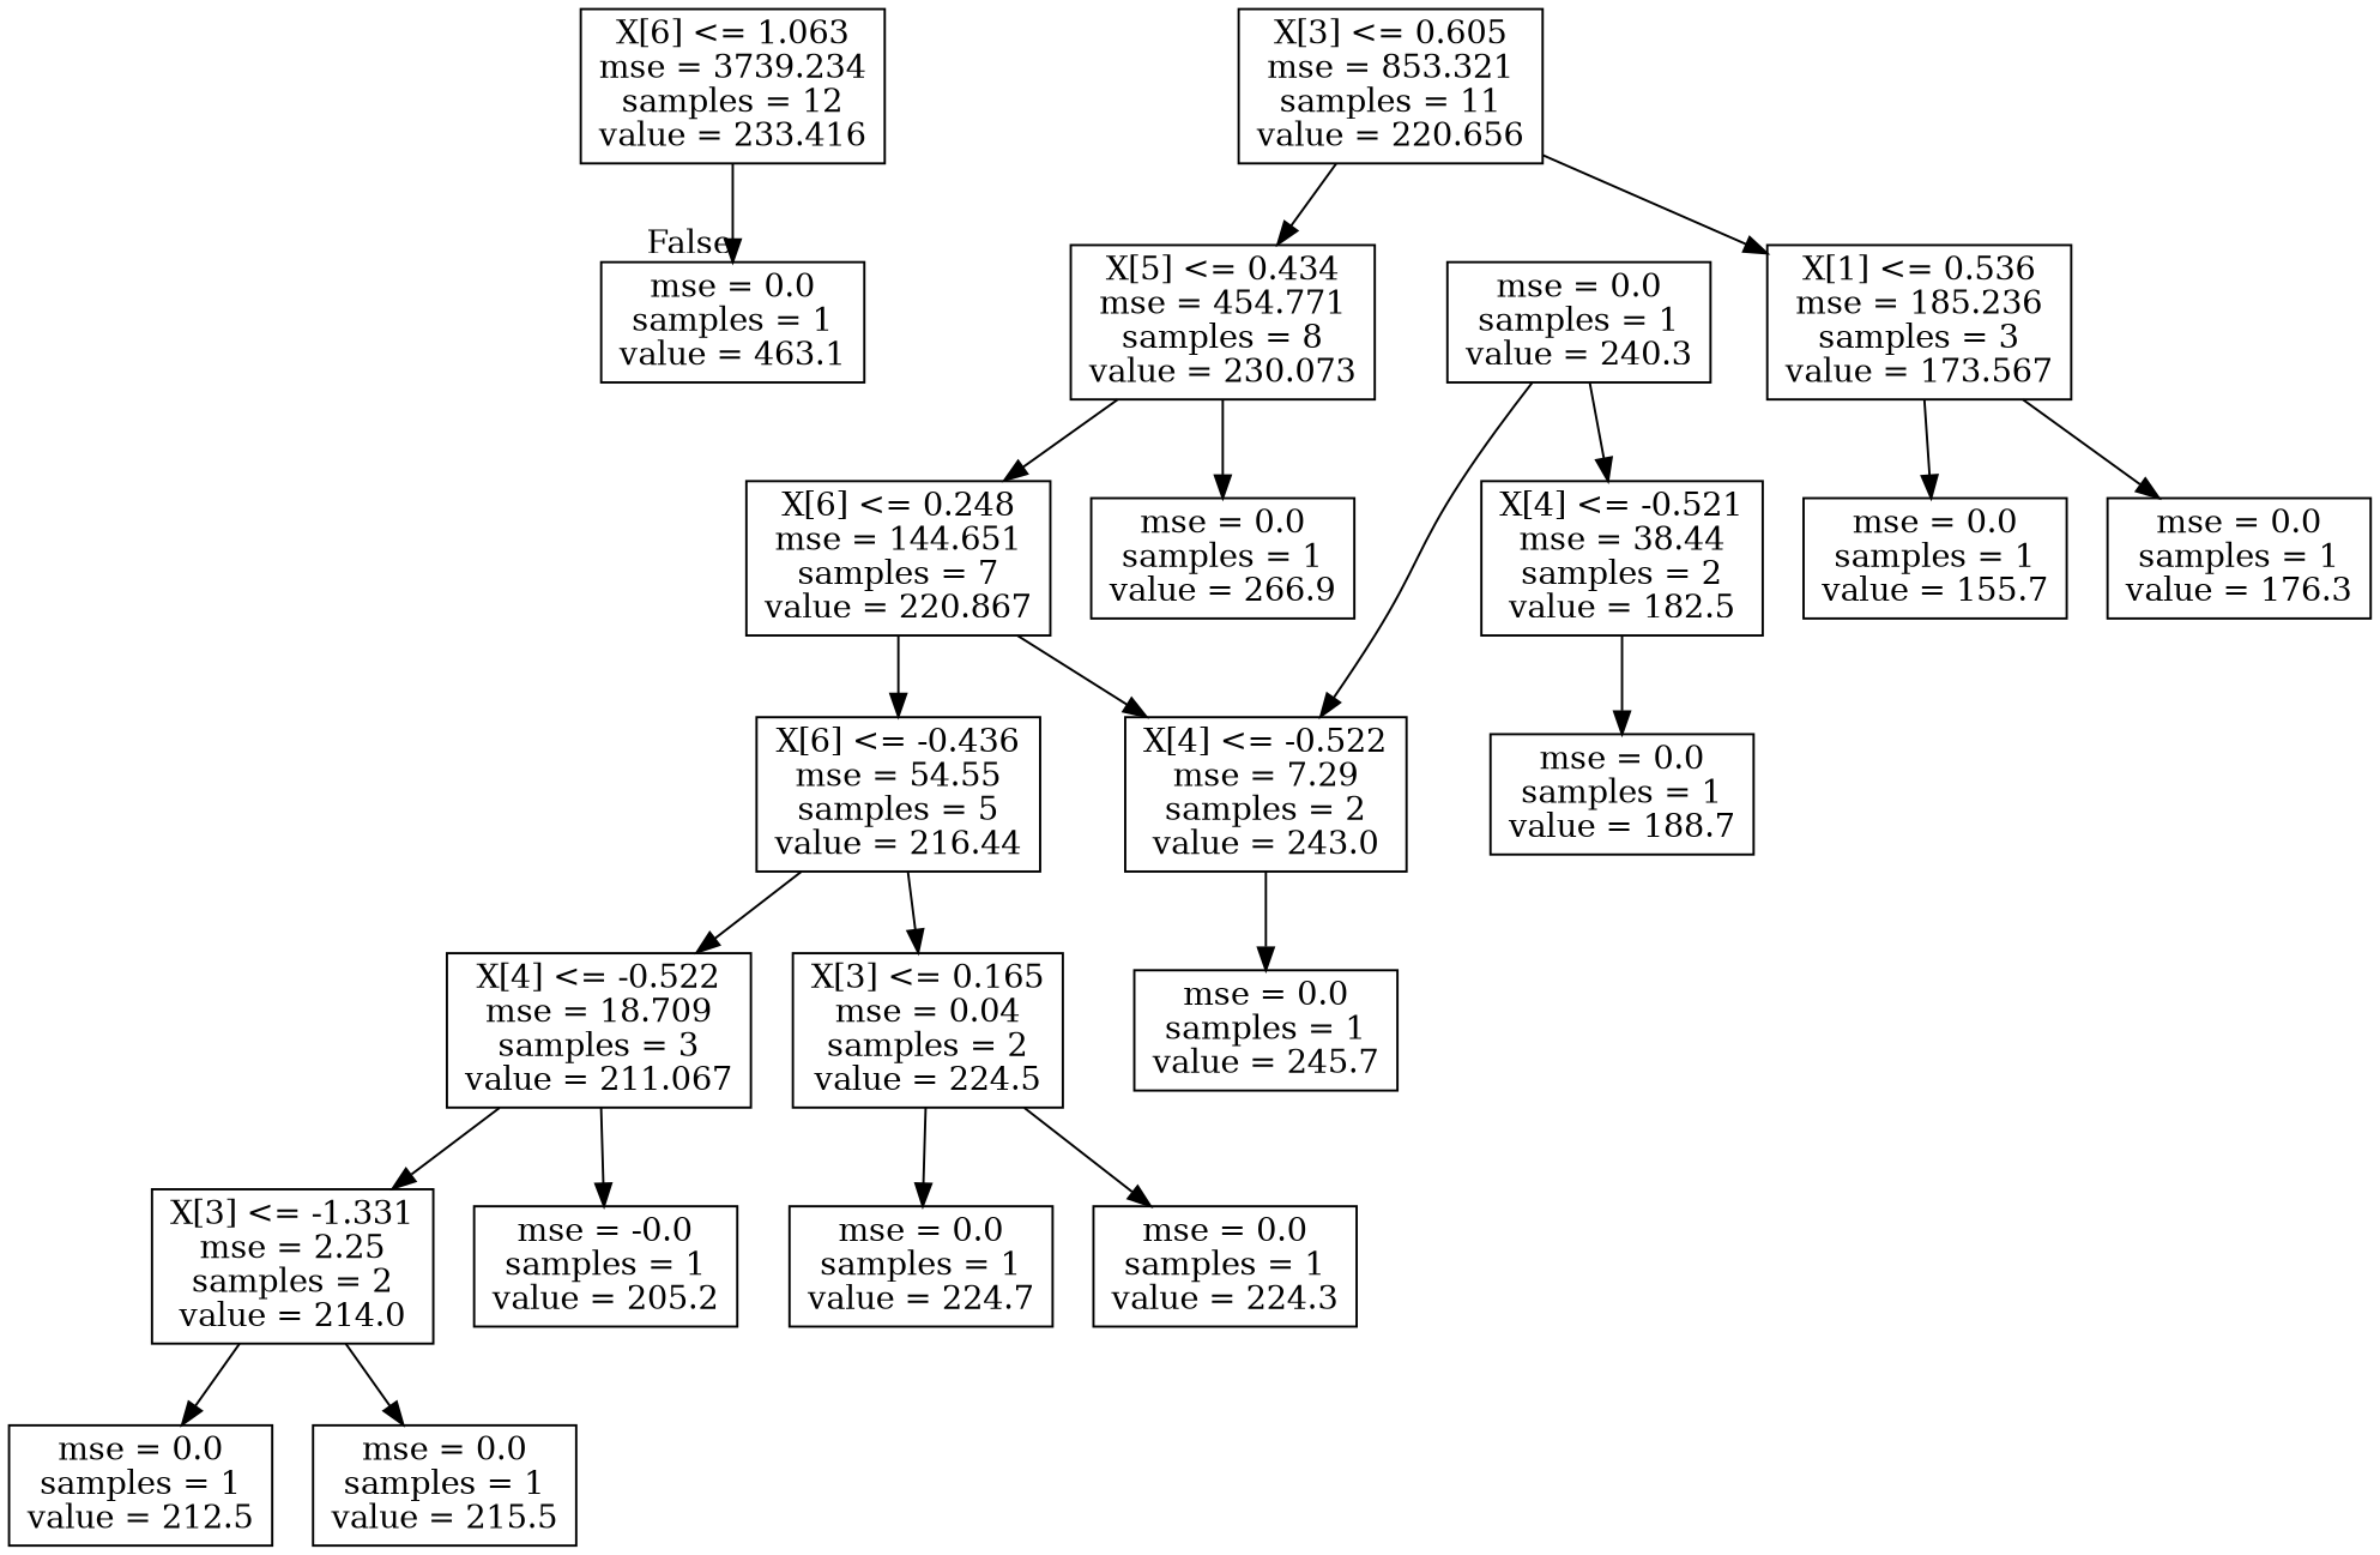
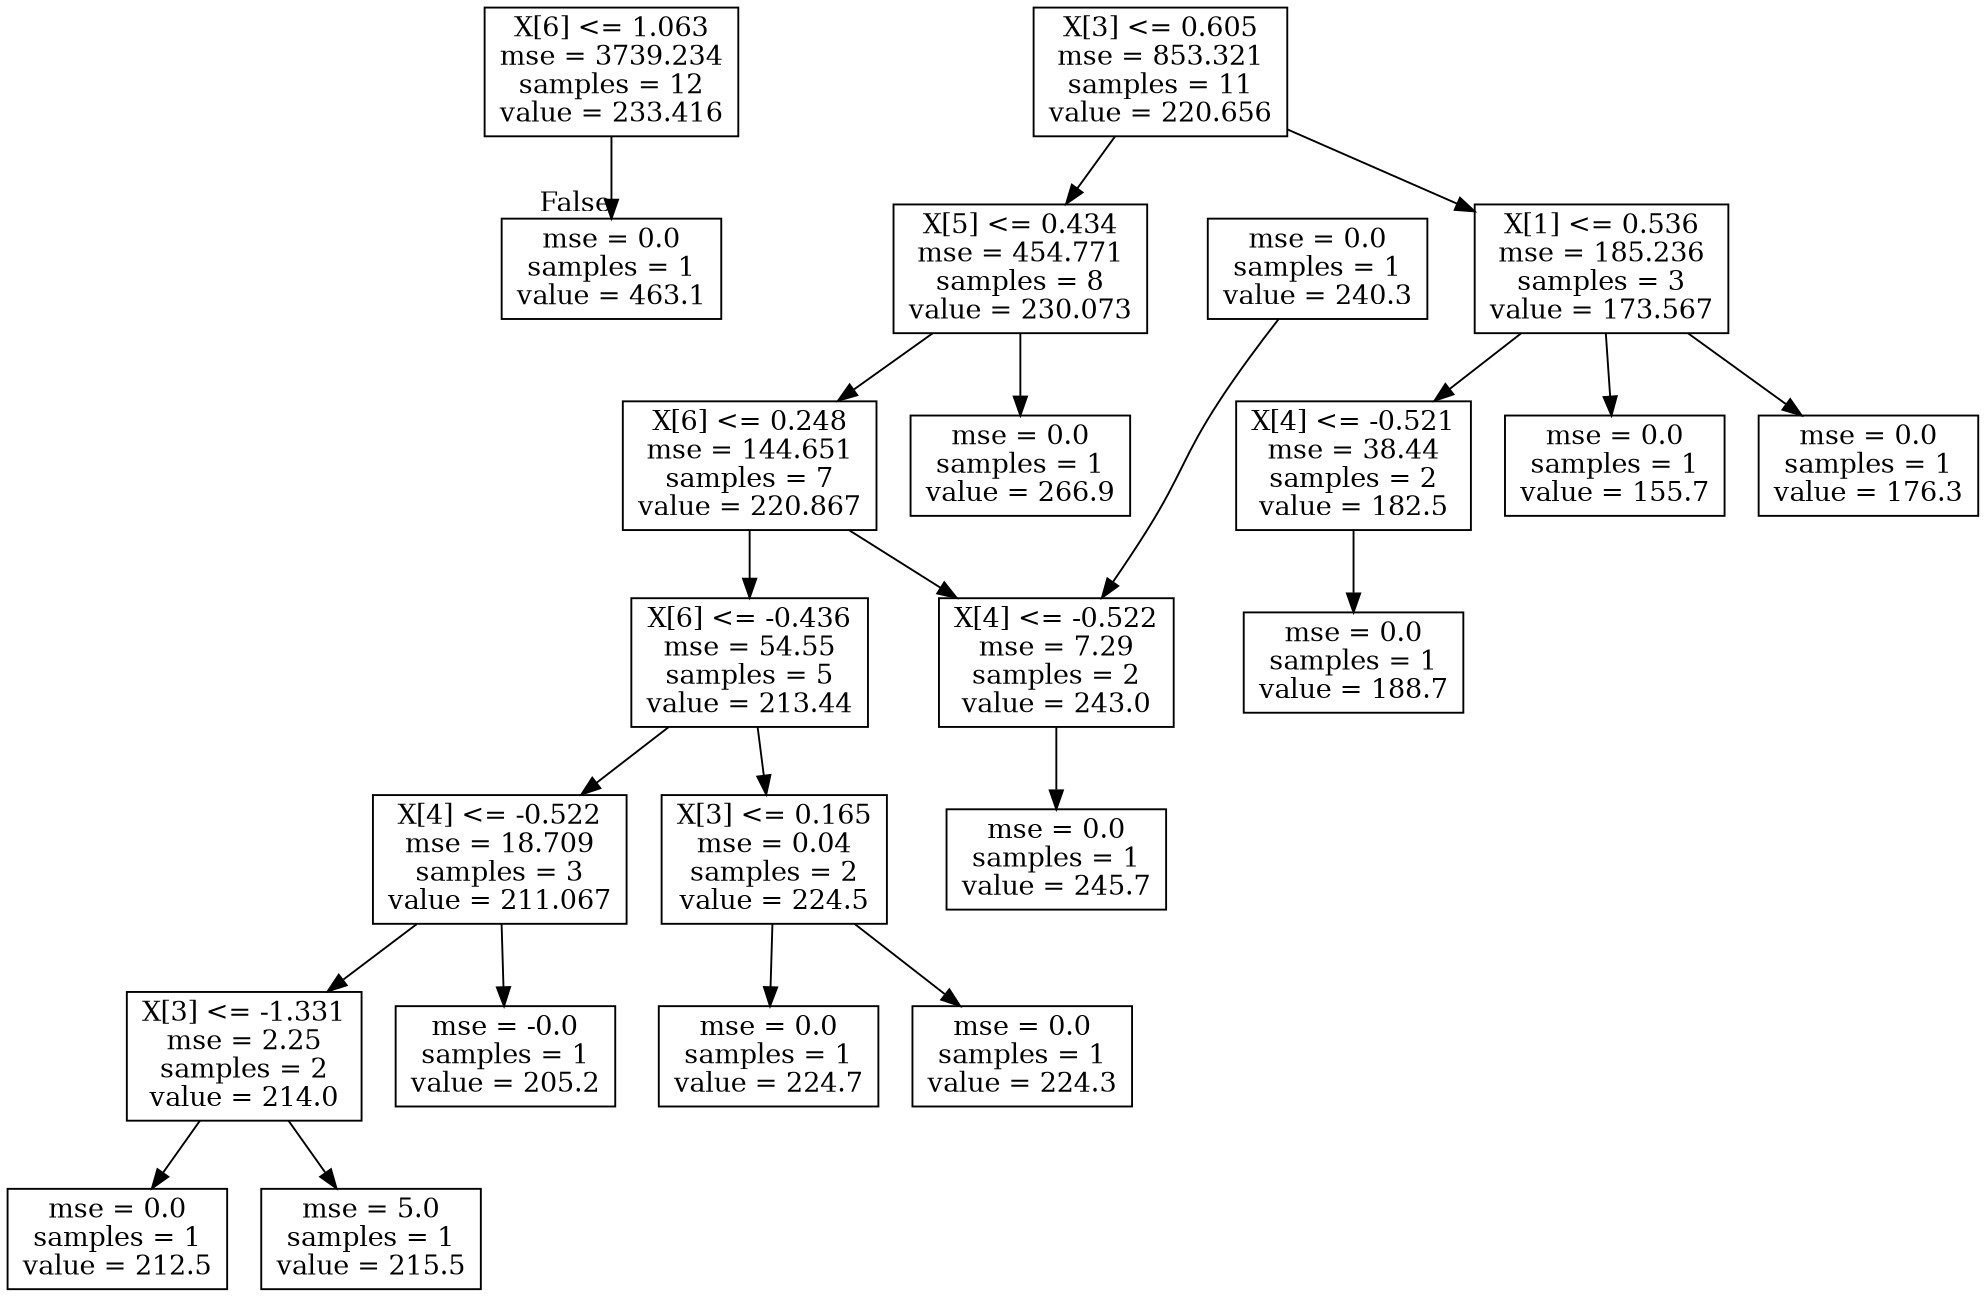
  digraph {
    fontname="DejaVu Serif"
    node [fontname="DejaVu Serif" shape=box]
    edge [fontname="DejaVu Serif"]
    n1 [label="X[6] <= 1.063\nmse = 3739.234\nsamples = 12\nvalue = 233.416"]
    n2 [label="mse = 0.0\nsamples = 1\nvalue = 463.1"]
    n3 [label="X[3] <= 0.605\nmse = 853.321\nsamples = 11\nvalue = 220.656"]
    n4 [label="X[5] <= 0.434\nmse = 454.771\nsamples = 8\nvalue = 230.073"]
    n5 [label="X[1] <= 0.536\nmse = 185.236\nsamples = 3\nvalue = 173.567"]
    n6 [label="X[6] <= 0.248\nmse = 144.651\nsamples = 7\nvalue = 220.867"]
    n7 [label="mse = 0.0\nsamples = 1\nvalue = 266.9"]
    n8 [label="mse = 0.0\nsamples = 1\nvalue = 155.7"]
    n9 [label="X[4] <= -0.521\nmse = 38.44\nsamples = 2\nvalue = 182.5"]
    n10 [label="mse = 0.0\nsamples = 1\nvalue = 176.3"]
-   n11 [label="X[6] <= -0.436\nmse = 54.55\nsamples = 5\nvalue = 216.44"]
+   n11 [label="X[6] <= -0.436\nmse = 54.55\nsamples = 5\nvalue = 213.44"]
    n12 [label="X[4] <= -0.522\nmse = 7.29\nsamples = 2\nvalue = 243.0"]
    n13 [label="X[4] <= -0.522\nmse = 18.709\nsamples = 3\nvalue = 211.067"]
    n14 [label="X[3] <= 0.165\nmse = 0.04\nsamples = 2\nvalue = 224.5"]
    n15 [label="mse = 0.0\nsamples = 1\nvalue = 245.7"]
    n16 [label="X[3] <= -1.331\nmse = 2.25\nsamples = 2\nvalue = 214.0"]
    n17 [label="mse = -0.0\nsamples = 1\nvalue = 205.2"]
    n18 [label="mse = 0.0\nsamples = 1\nvalue = 224.7"]
    n19 [label="mse = 0.0\nsamples = 1\nvalue = 224.3"]
    n20 [label="mse = 0.0\nsamples = 1\nvalue = 212.5"]
-   n21 [label="mse = 0.0\nsamples = 1\nvalue = 215.5"]
+   n21 [label="mse = 5.0\nsamples = 1\nvalue = 215.5"]
    n22 [label="mse = 0.0\nsamples = 1\nvalue = 240.3"]
    n23 [label="mse = 0.0\nsamples = 1\nvalue = 188.7"]
    n1 -> n2 [headlabel=False labelangle=-45 labeldistance=2.5]
    n3 -> n4
    n3 -> n5
    n4 -> n6
    n4 -> n7
    n5 -> n8
-   n22 -> n9
+   n5 -> n9
    n5 -> n10
    n6 -> n11
    n6 -> n12
    n9 -> n23
    n11 -> n13
    n11 -> n14
    n12 -> n15
    n13 -> n16
    n13 -> n17
    n14 -> n18
    n14 -> n19
    n16 -> n20
    n16 -> n21
    n22 -> n12
  }
